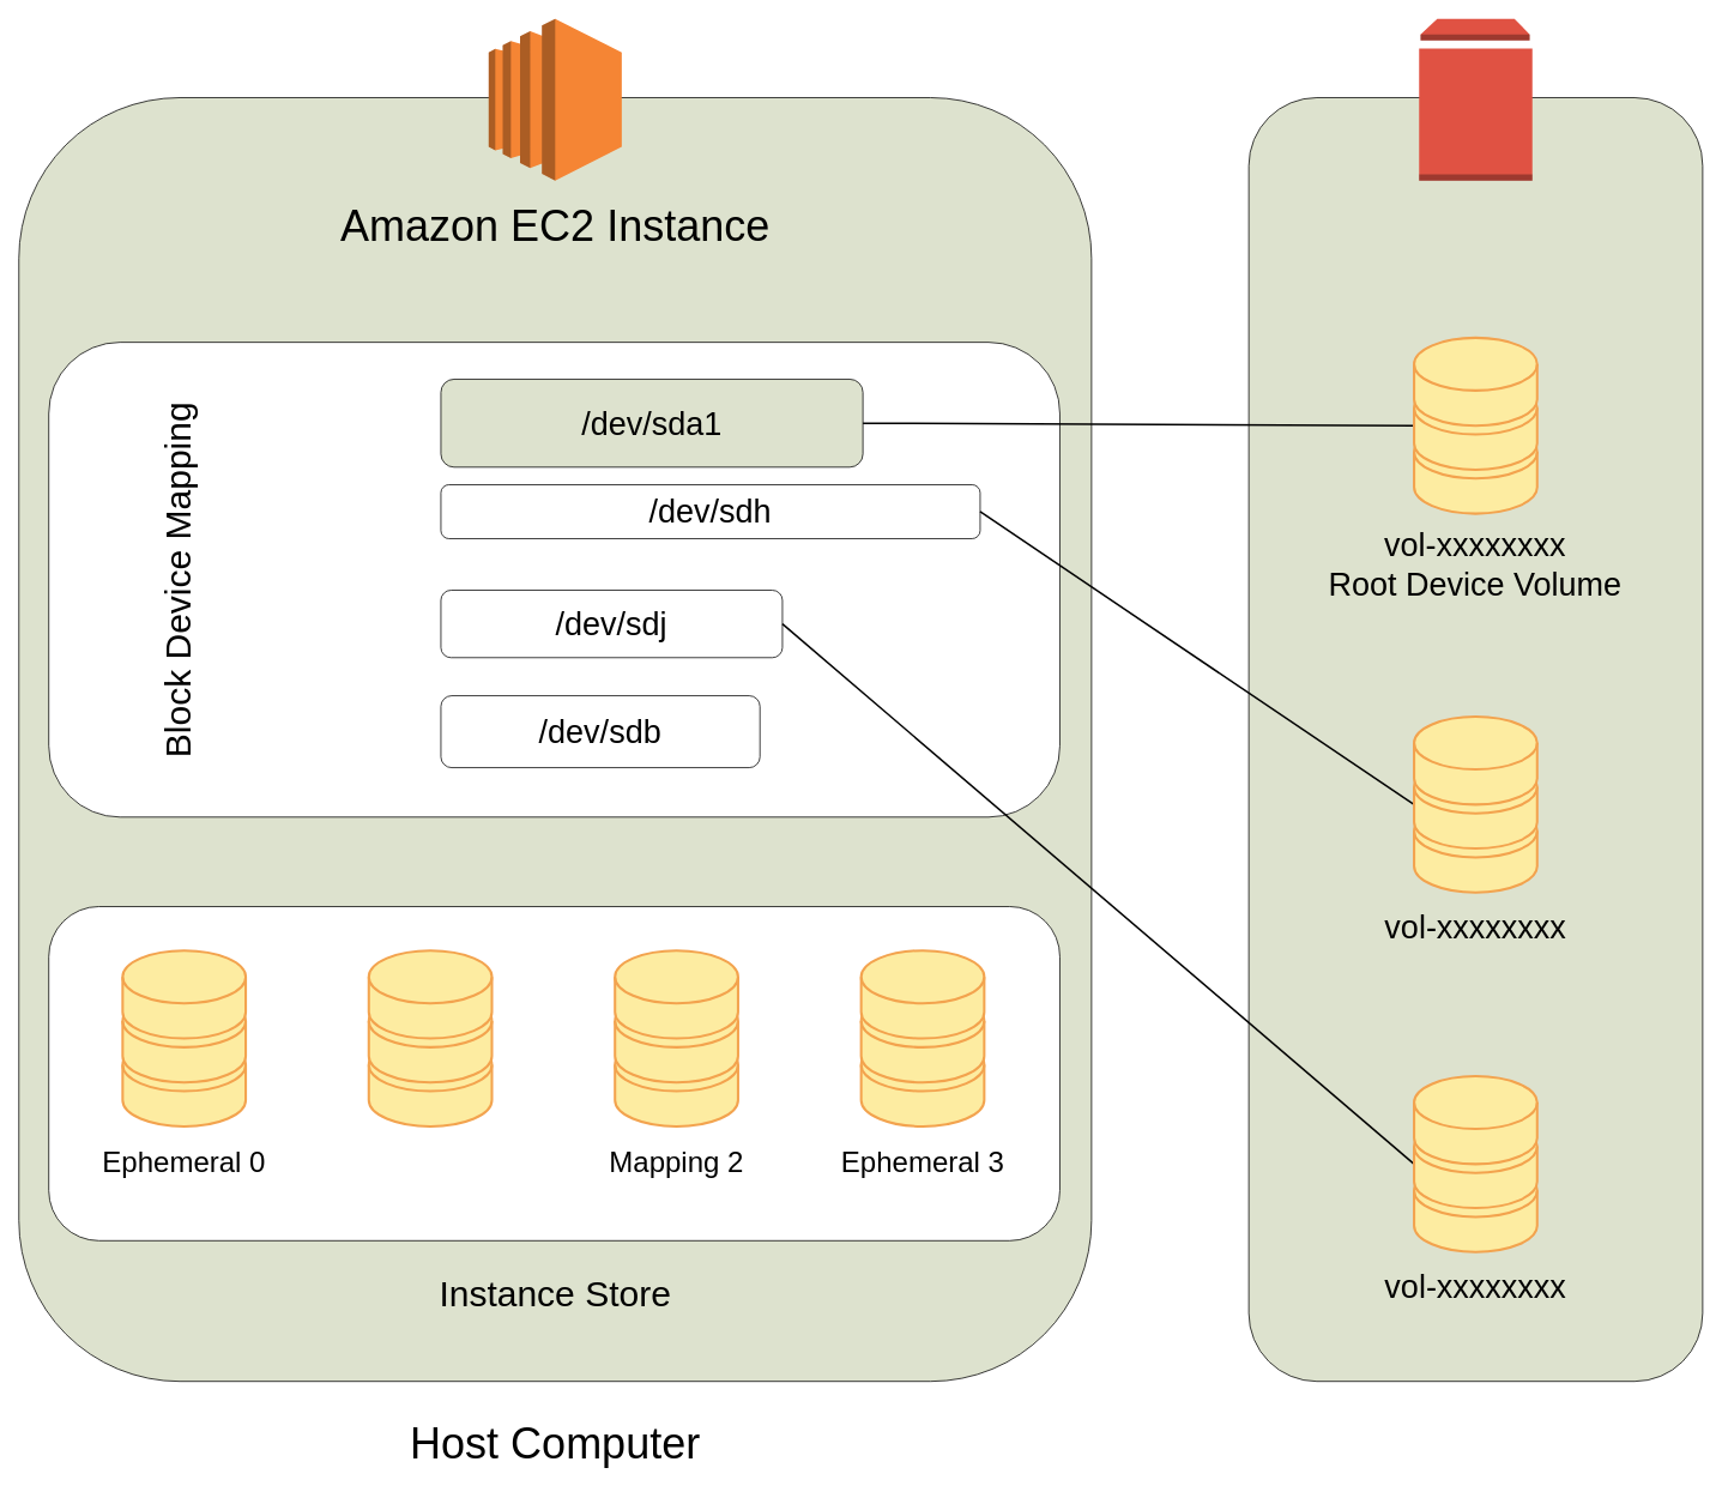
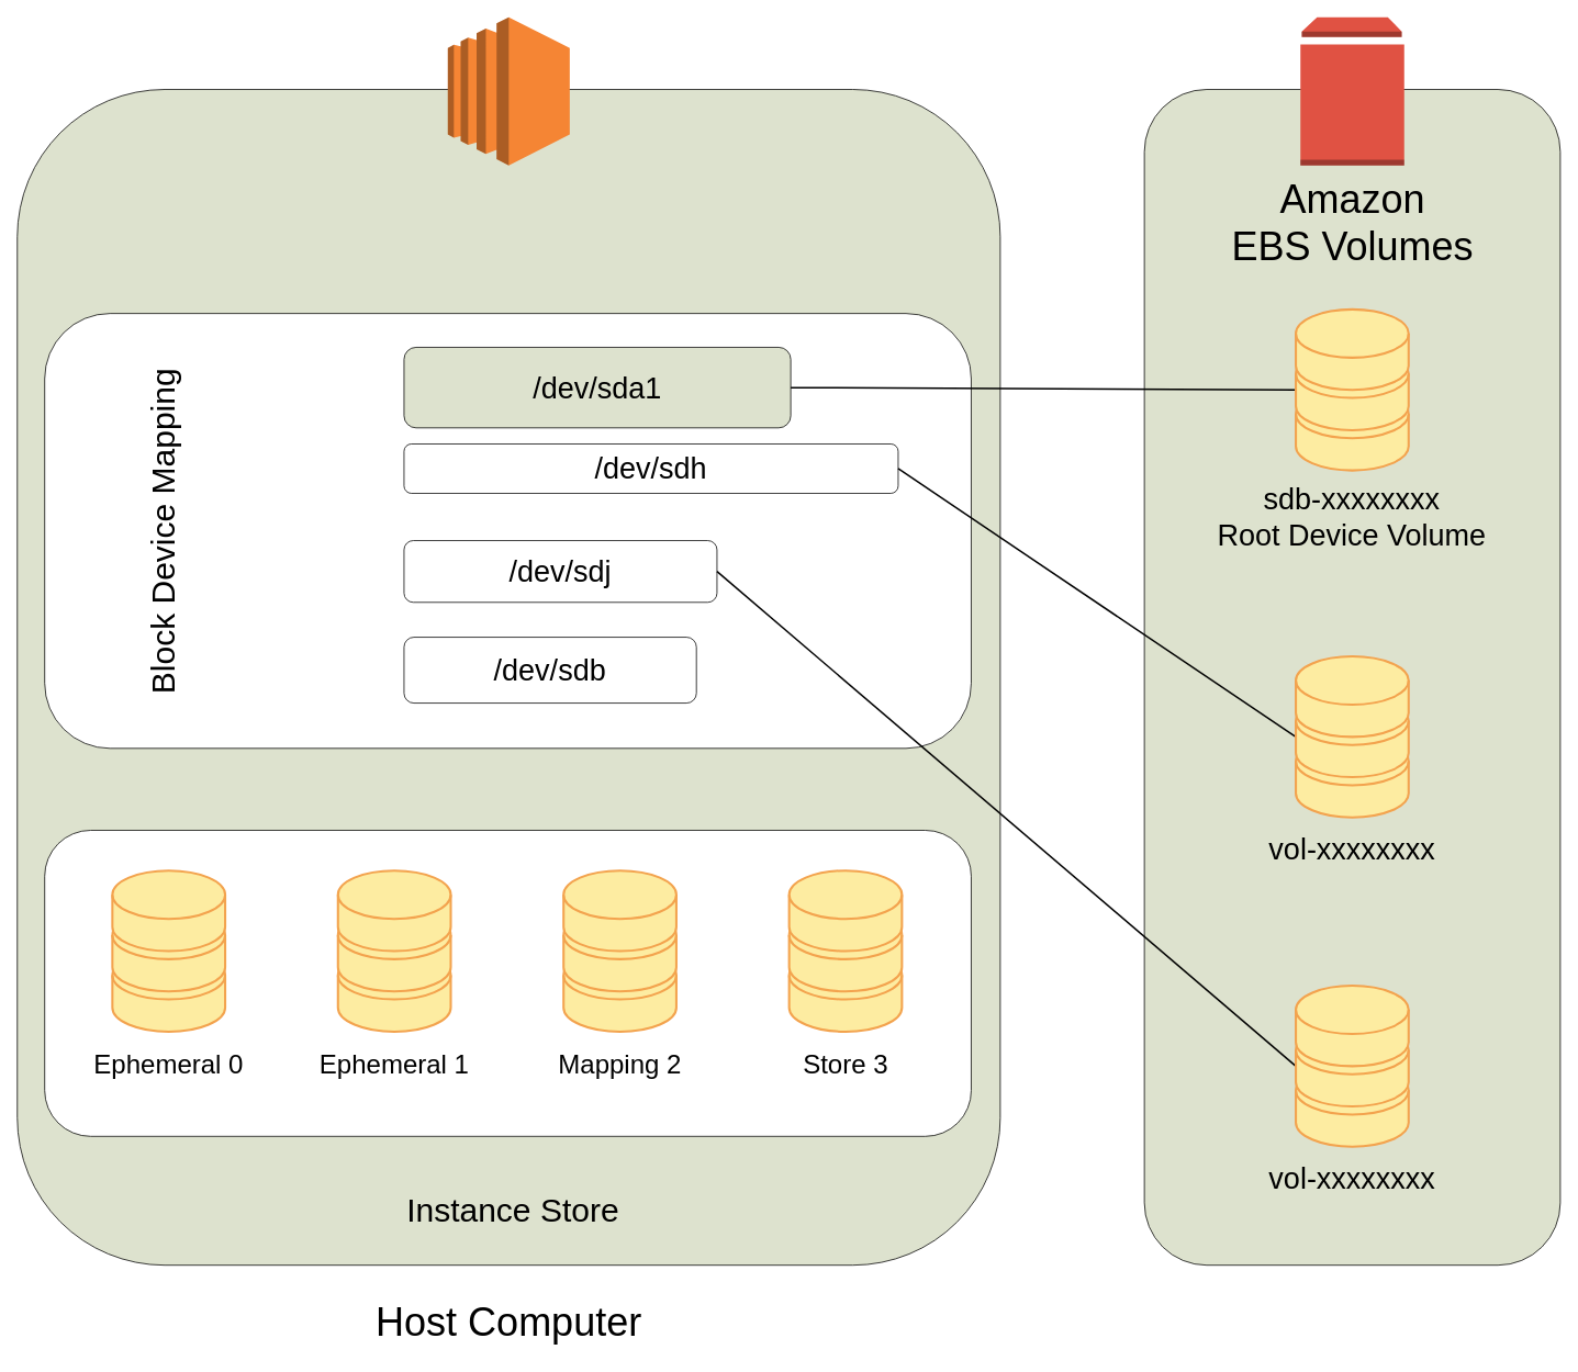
  <mxCell id="0" />
  <mxCell id="1" parent="0" />
  <mxCell id="2" value="" style="rounded=1;whiteSpace=wrap;html=1;fillColor=#DDE2CE;" parent="1" vertex="1"><mxGeometry x="1389" y="107.83" width="505" height="1428.26" as="geometry" /></mxCell>
  <mxCell id="3" value="" style="rounded=1;whiteSpace=wrap;html=1;fillColor=#DDE2CE;" parent="1" vertex="1"><mxGeometry x="20.522" y="107.826" width="1193.478" height="1428.265" as="geometry" /></mxCell>
  <mxCell id="4" value="Host Computer" style="text;html=1;strokeColor=none;fillColor=none;align=center;verticalAlign=middle;whiteSpace=wrap;rounded=0;fontSize=48;" parent="1" vertex="1"><mxGeometry x="362.913" y="1565.439" width="508.696" height="78.261" as="geometry" /></mxCell>
- <mxCell id="5" value="Instance Store" style="text;html=1;strokeColor=none;fillColor=none;align=center;verticalAlign=middle;whiteSpace=wrap;rounded=0;fontSize=40;" parent="1" vertex="1"><mxGeometry x="421.609" y="1399.134" width="391.304" height="78.261" as="geometry" /></mxCell>
+ <mxCell id="5" value="Instance Store" style="text;html=1;strokeColor=none;fillColor=none;align=center;verticalAlign=middle;whiteSpace=wrap;rounded=0;fontSize=40;" parent="1" vertex="1"><mxGeometry x="426.609" y="1429.134" width="391.304" height="78.261" as="geometry" /></mxCell>
  <mxCell id="6" value="" style="rounded=1;whiteSpace=wrap;html=1;fontSize=20;" parent="1" vertex="1"><mxGeometry x="53.783" y="1007.829" width="1125" height="371.74" as="geometry" /></mxCell>
  <mxCell id="7" value="" style="fontColor=#0066CC;verticalAlign=top;verticalLabelPosition=bottom;labelPosition=center;align=center;html=1;outlineConnect=0;fillColor=#FDECA1;strokeColor=#F3A34E;gradientColor=none;gradientDirection=north;strokeWidth=2;shape=mxgraph.networks.storage;" parent="1" vertex="1"><mxGeometry x="409.87" y="1056.742" width="136.957" height="195.653" as="geometry" /></mxCell>
+ <mxCell id="8" value="Ephemeral 1" style="text;html=1;strokeColor=none;fillColor=none;align=center;verticalAlign=middle;whiteSpace=wrap;rounded=0;fontSize=32;" parent="1" vertex="1"><mxGeometry x="360.957" y="1262.177" width="234.783" height="58.696" as="geometry" /></mxCell>
  <mxCell id="9" value="" style="fontColor=#0066CC;verticalAlign=top;verticalLabelPosition=bottom;labelPosition=center;align=center;html=1;outlineConnect=0;fillColor=#FDECA1;strokeColor=#F3A34E;gradientColor=none;gradientDirection=north;strokeWidth=2;shape=mxgraph.networks.storage;" parent="1" vertex="1"><mxGeometry x="683.783" y="1056.742" width="136.957" height="195.653" as="geometry" /></mxCell>
  <mxCell id="10" value="Mapping 2" style="text;html=1;strokeColor=none;fillColor=none;align=center;verticalAlign=middle;whiteSpace=wrap;rounded=0;fontSize=32;" parent="1" vertex="1"><mxGeometry x="634.87" y="1262.177" width="234.783" height="58.696" as="geometry" /></mxCell>
  <mxCell id="11" value="" style="fontColor=#0066CC;verticalAlign=top;verticalLabelPosition=bottom;labelPosition=center;align=center;html=1;outlineConnect=0;fillColor=#FDECA1;strokeColor=#F3A34E;gradientColor=none;gradientDirection=north;strokeWidth=2;shape=mxgraph.networks.storage;" parent="1" vertex="1"><mxGeometry x="957.696" y="1056.742" width="136.957" height="195.653" as="geometry" /></mxCell>
- <mxCell id="12" value="Ephemeral 3" style="text;html=1;strokeColor=none;fillColor=none;align=center;verticalAlign=middle;whiteSpace=wrap;rounded=0;fontSize=32;" parent="1" vertex="1"><mxGeometry x="908.783" y="1262.177" width="234.783" height="58.696" as="geometry" /></mxCell>
+ <mxCell id="12" value="Store 3" style="text;html=1;strokeColor=none;fillColor=none;align=center;verticalAlign=middle;whiteSpace=wrap;rounded=0;fontSize=32;" parent="1" vertex="1"><mxGeometry x="908.783" y="1262.177" width="234.783" height="58.696" as="geometry" /></mxCell>
  <mxCell id="13" value="" style="group" parent="1" vertex="1" connectable="0"><mxGeometry x="87.043" y="1056.742" width="234.783" height="264.131" as="geometry" /></mxCell>
  <mxCell id="14" value="" style="fontColor=#0066CC;verticalAlign=top;verticalLabelPosition=bottom;labelPosition=center;align=center;html=1;outlineConnect=0;fillColor=#FDECA1;strokeColor=#F3A34E;gradientColor=none;gradientDirection=north;strokeWidth=2;shape=mxgraph.networks.storage;" parent="13" vertex="1"><mxGeometry x="48.913" width="136.957" height="195.653" as="geometry" /></mxCell>
  <mxCell id="15" value="Ephemeral 0" style="text;html=1;strokeColor=none;fillColor=none;align=center;verticalAlign=middle;whiteSpace=wrap;rounded=0;fontSize=32;" parent="13" vertex="1"><mxGeometry y="205.435" width="234.783" height="58.696" as="geometry" /></mxCell>
  <mxCell id="16" value="" style="group" parent="1" vertex="1" connectable="0"><mxGeometry x="314" y="20" width="777.29" height="310" as="geometry" /></mxCell>
  <mxCell id="17" value="" style="outlineConnect=0;dashed=0;verticalLabelPosition=bottom;verticalAlign=top;align=center;html=1;shape=mxgraph.aws3.ec2;fillColor=#F58534;gradientColor=none;aspect=fixed;" parent="16" vertex="1"><mxGeometry x="229.234" width="148.06" height="180" as="geometry" /></mxCell>
- <mxCell id="18" value="Amazon EC2 Instance" style="text;html=1;strokeColor=none;fillColor=none;align=center;verticalAlign=middle;whiteSpace=wrap;rounded=0;fontSize=48;" parent="16" vertex="1"><mxGeometry y="191" width="606.522" height="78.261" as="geometry" /></mxCell>
  <mxCell id="19" value="" style="group" vertex="1" connectable="0" parent="1"><mxGeometry x="53.783" y="380" width="1125" height="528.262" as="geometry" /></mxCell>
  <mxCell id="20" value="" style="rounded=1;whiteSpace=wrap;html=1;fontSize=20;" parent="19" vertex="1"><mxGeometry width="1125" height="528.262" as="geometry" /></mxCell>
  <mxCell id="21" value="Block Device Mapping" style="text;html=1;strokeColor=none;fillColor=none;align=center;verticalAlign=middle;whiteSpace=wrap;rounded=0;fontSize=40;direction=north;horizontal=0;" parent="19" vertex="1"><mxGeometry x="84.13" width="117.391" height="528.262" as="geometry" /></mxCell>
  <mxCell id="22" value="/dev/sda1" style="rounded=1;whiteSpace=wrap;html=1;fontSize=36;fillColor=#dde2ce;" parent="19" vertex="1"><mxGeometry x="436.304" y="41.087" width="469.565" height="97.826" as="geometry" /></mxCell>
  <mxCell id="23" value="/dev/sdj" style="rounded=1;whiteSpace=wrap;html=1;fontSize=36;" parent="19" vertex="1"><mxGeometry x="436.304" y="275.87" width="380" height="75" as="geometry" /></mxCell>
  <mxCell id="24" value="/dev/sdh" style="rounded=1;whiteSpace=wrap;html=1;fontSize=36;" parent="19" vertex="1"><mxGeometry x="436.304" y="158.479" width="600" height="60" as="geometry" /></mxCell>
  <mxCell id="25" value="/dev/sdb" style="rounded=1;whiteSpace=wrap;html=1;fontSize=36;" parent="19" vertex="1"><mxGeometry x="436.304" y="393.262" width="355" height="80" as="geometry" /></mxCell>
  <mxCell id="26" value="" style="endArrow=none;html=1;fontSize=36;entryX=1;entryY=0.5;entryDx=0;entryDy=0;exitX=0;exitY=0.5;exitDx=0;exitDy=0;exitPerimeter=0;strokeWidth=2;" parent="1" source="32" target="22" edge="1"><mxGeometry width="50" height="50" relative="1" as="geometry"><mxPoint x="1084" y="820" as="sourcePoint" /><mxPoint x="1134" y="770" as="targetPoint" /></mxGeometry></mxCell>
  <mxCell id="27" value="" style="endArrow=none;html=1;fontSize=36;exitX=1;exitY=0.5;exitDx=0;exitDy=0;entryX=0;entryY=0.5;entryDx=0;entryDy=0;entryPerimeter=0;strokeWidth=2;" parent="1" source="24" target="35" edge="1"><mxGeometry width="50" height="50" relative="1" as="geometry"><mxPoint x="1074" y="760" as="sourcePoint" /><mxPoint x="1124" y="710" as="targetPoint" /></mxGeometry></mxCell>
  <mxCell id="28" value="" style="endArrow=none;html=1;fontSize=36;exitX=1;exitY=0.5;exitDx=0;exitDy=0;entryX=0;entryY=0.5;entryDx=0;entryDy=0;entryPerimeter=0;strokeWidth=2;" parent="1" source="23" target="38" edge="1"><mxGeometry width="50" height="50" relative="1" as="geometry"><mxPoint x="1074" y="760" as="sourcePoint" /><mxPoint x="1124" y="710" as="targetPoint" /></mxGeometry></mxCell>
  <mxCell id="29" value="" style="outlineConnect=0;dashed=0;verticalLabelPosition=bottom;verticalAlign=top;align=center;html=1;shape=mxgraph.aws3.volume;fillColor=#E05243;gradientColor=none;aspect=fixed;" parent="1" vertex="1"><mxGeometry x="1578.5" y="20" width="126" height="180" as="geometry" /></mxCell>
+ <mxCell id="30" value="Amazon&lt;br&gt;EBS Volumes" style="text;html=1;strokeColor=none;fillColor=none;align=center;verticalAlign=middle;whiteSpace=wrap;rounded=0;fontSize=48;" parent="1" vertex="1"><mxGeometry x="1441.5" y="220" width="400" height="100" as="geometry" /></mxCell>
  <mxCell id="31" value="" style="group" parent="1" vertex="1" connectable="0"><mxGeometry x="1524.003" y="375" width="234.783" height="264.14" as="geometry" /></mxCell>
  <mxCell id="32" value="" style="fontColor=#0066CC;verticalAlign=top;verticalLabelPosition=bottom;labelPosition=center;align=center;html=1;outlineConnect=0;fillColor=#FDECA1;strokeColor=#F3A34E;gradientColor=none;gradientDirection=north;strokeWidth=2;shape=mxgraph.networks.storage;" parent="31" vertex="1"><mxGeometry x="48.913" width="136.957" height="195.653" as="geometry" /></mxCell>
- <mxCell id="33" value="vol-xxxxxxxx&lt;br style=&quot;font-size: 36px;&quot;&gt;Root Device Volume" style="text;html=1;strokeColor=none;fillColor=none;align=center;verticalAlign=middle;whiteSpace=wrap;rounded=0;fontSize=36;" parent="31" vertex="1"><mxGeometry x="-82.61" y="211.96" width="400" height="80" as="geometry" /></mxCell>
+ <mxCell id="33" value="sdb-xxxxxxxx&lt;br style=&quot;font-size: 36px;&quot;&gt;Root Device Volume" style="text;html=1;strokeColor=none;fillColor=none;align=center;verticalAlign=middle;whiteSpace=wrap;rounded=0;fontSize=36;" parent="31" vertex="1"><mxGeometry x="-82.61" y="211.96" width="400" height="80" as="geometry" /></mxCell>
  <mxCell id="34" value="" style="group" parent="1" vertex="1" connectable="0"><mxGeometry x="1524.003" y="796.53" width="234.783" height="264.131" as="geometry" /></mxCell>
  <mxCell id="35" value="" style="fontColor=#0066CC;verticalAlign=top;verticalLabelPosition=bottom;labelPosition=center;align=center;html=1;outlineConnect=0;fillColor=#FDECA1;strokeColor=#F3A34E;gradientColor=none;gradientDirection=north;strokeWidth=2;shape=mxgraph.networks.storage;" parent="34" vertex="1"><mxGeometry x="48.913" width="136.957" height="195.653" as="geometry" /></mxCell>
  <mxCell id="36" value="vol-xxxxxxxx" style="text;html=1;strokeColor=none;fillColor=none;align=center;verticalAlign=middle;whiteSpace=wrap;rounded=0;fontSize=36;" parent="34" vertex="1"><mxGeometry y="205.435" width="234.783" height="58.696" as="geometry" /></mxCell>
  <mxCell id="37" value="" style="group" parent="1" vertex="1" connectable="0"><mxGeometry x="1524.003" y="1196.53" width="234.783" height="264.131" as="geometry" /></mxCell>
  <mxCell id="38" value="" style="fontColor=#0066CC;verticalAlign=top;verticalLabelPosition=bottom;labelPosition=center;align=center;html=1;outlineConnect=0;fillColor=#FDECA1;strokeColor=#F3A34E;gradientColor=none;gradientDirection=north;strokeWidth=2;shape=mxgraph.networks.storage;" parent="37" vertex="1"><mxGeometry x="48.913" width="136.957" height="195.653" as="geometry" /></mxCell>
  <mxCell id="39" value="vol-xxxxxxxx" style="text;html=1;strokeColor=none;fillColor=none;align=center;verticalAlign=middle;whiteSpace=wrap;rounded=0;fontSize=36;" parent="37" vertex="1"><mxGeometry y="205.435" width="234.783" height="58.696" as="geometry" /></mxCell>
